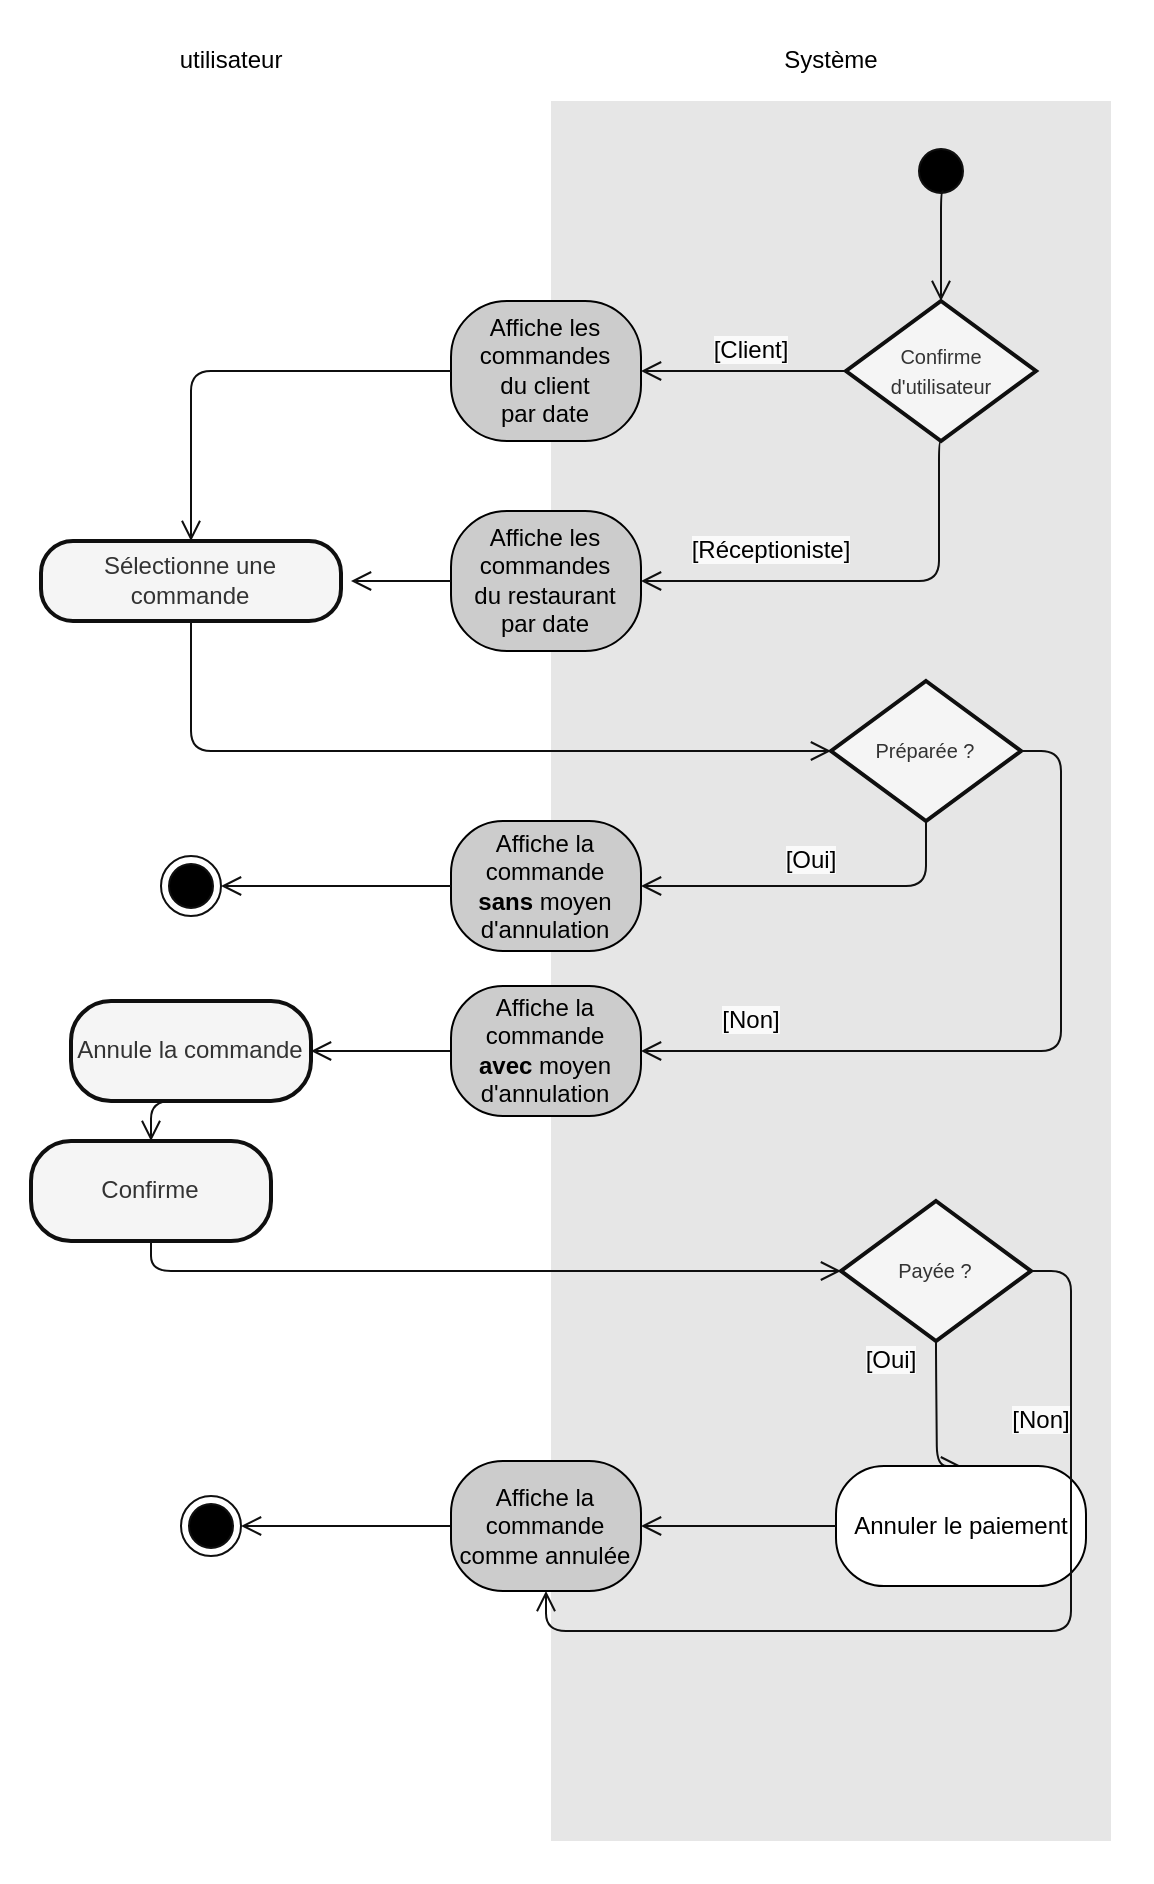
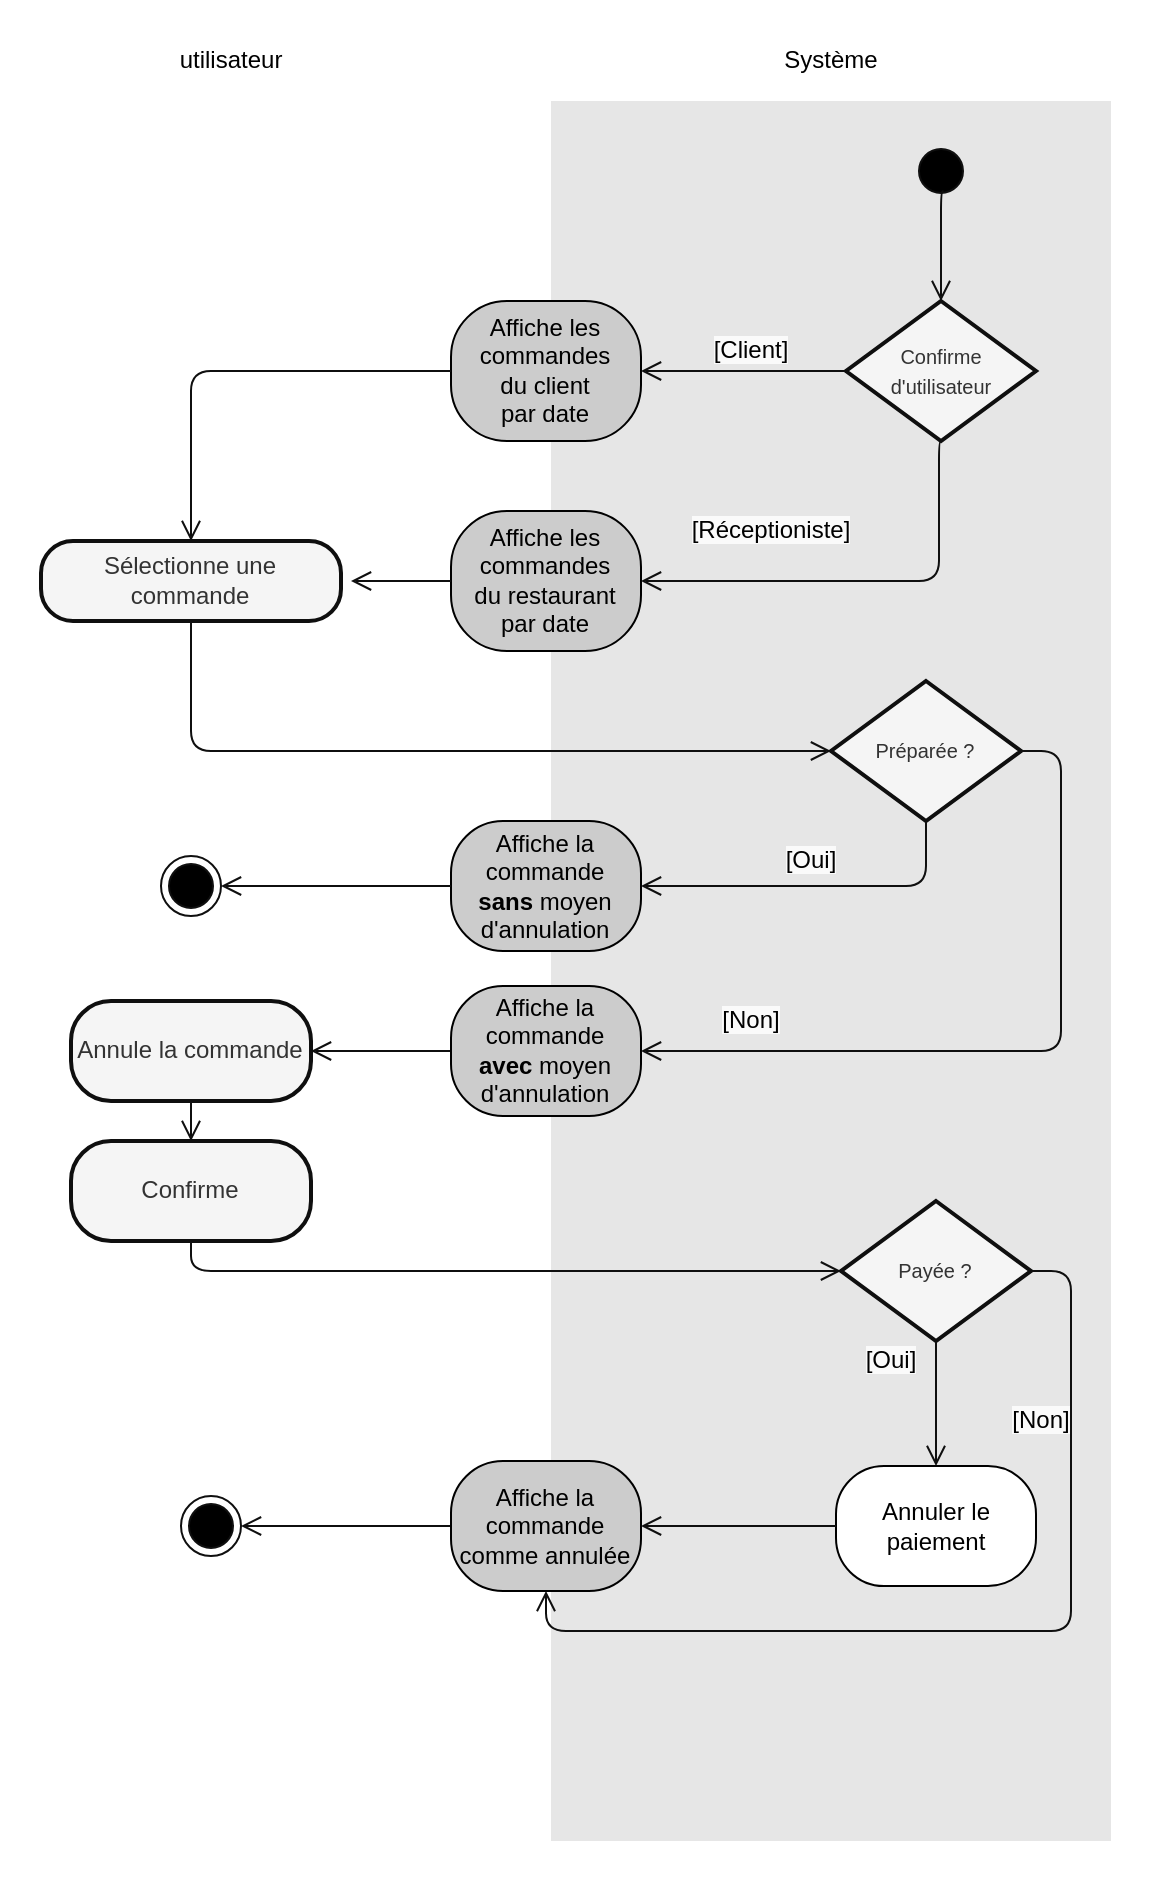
  <mxCell id="0" />
  <mxCell id="1" parent="0" />
  <mxCell id="2" value="" style="rounded=0;whiteSpace=wrap;html=1;strokeColor=none;fillColor=#E6E6E6;" vertex="1" parent="1"><mxGeometry x="275" y="50" width="280" height="870" as="geometry" /></mxCell>
  <mxCell id="3" value="" style="ellipse;html=1;shape=startState;fillColor=#000000;shadow=0;sketch=0;strokeColor=#0F0F0F;" vertex="1" parent="1"><mxGeometry x="455" y="70" width="30" height="30" as="geometry" /></mxCell>
  <mxCell id="4" value="" style="edgeStyle=orthogonalEdgeStyle;html=1;verticalAlign=bottom;endArrow=open;endSize=8;strokeColor=#0F0F0F;exitX=0.544;exitY=0.839;exitDx=0;exitDy=0;exitPerimeter=0;entryX=0.5;entryY=0;entryDx=0;entryDy=0;" edge="1" parent="1" source="3" target="14"><mxGeometry relative="1" as="geometry"><mxPoint x="445.13" y="150" as="targetPoint" /><mxPoint x="183" y="296" as="sourcePoint" /><Array as="points"><mxPoint x="470" y="95" /></Array></mxGeometry></mxCell>
  <mxCell id="5" value="Affiche les commandes&lt;br&gt;du client &lt;br&gt;par date" style="rounded=1;whiteSpace=wrap;html=1;arcSize=40;shadow=0;sketch=0;fillColor=#CCCCCC;" vertex="1" parent="1"><mxGeometry x="225" y="150" width="95" height="70" as="geometry" /></mxCell>
  <mxCell id="6" value="" style="edgeStyle=orthogonalEdgeStyle;html=1;verticalAlign=bottom;endArrow=open;endSize=8;strokeColor=#0F0F0F;exitX=0;exitY=0.5;exitDx=0;exitDy=0;entryX=0.5;entryY=0;entryDx=0;entryDy=0;" edge="1" parent="1" source="5" target="7"><mxGeometry relative="1" as="geometry"><mxPoint x="150.5" y="185" as="targetPoint" /><mxPoint x="297.32" y="130" as="sourcePoint" /><Array as="points"><mxPoint x="95" y="185" /></Array></mxGeometry></mxCell>
  <mxCell id="7" value="Sélectionne une commande" style="rounded=1;whiteSpace=wrap;html=1;arcSize=40;fillColor=#f5f5f5;shadow=0;sketch=0;fontColor=#333333;strokeWidth=2;strokeColor=#0F0F0F;" vertex="1" parent="1"><mxGeometry x="20" y="270" width="150" height="40" as="geometry" /></mxCell>
  <mxCell id="8" value="Annule la commande" style="rounded=1;whiteSpace=wrap;html=1;arcSize=40;fillColor=#f5f5f5;shadow=0;sketch=0;fontColor=#333333;strokeWidth=2;strokeColor=#0F0F0F;" vertex="1" parent="1"><mxGeometry x="35" y="500" width="120" height="50" as="geometry" /></mxCell>
  <mxCell id="9" value="" style="edgeStyle=orthogonalEdgeStyle;html=1;verticalAlign=bottom;endArrow=open;endSize=8;strokeColor=#0F0F0F;exitX=0.5;exitY=1;exitDx=0;exitDy=0;entryX=0;entryY=0.5;entryDx=0;entryDy=0;" edge="1" parent="1" source="7" target="23"><mxGeometry relative="1" as="geometry"><mxPoint x="415" y="405" as="targetPoint" /><mxPoint x="94.71" y="320" as="sourcePoint" /><Array as="points" /></mxGeometry></mxCell>
  <mxCell id="10" style="edgeStyle=orthogonalEdgeStyle;rounded=1;orthogonalLoop=1;jettySize=auto;html=1;exitX=0;exitY=0.5;exitDx=0;exitDy=0;entryX=1;entryY=0.5;entryDx=0;entryDy=0;verticalAlign=bottom;strokeColor=#0F0F0F;endArrow=open;endSize=8;" edge="1" parent="1" source="11" target="8"><mxGeometry relative="1" as="geometry" /></mxCell>
  <mxCell id="11" value="Affiche la commande&lt;br&gt;&lt;b&gt;avec&lt;/b&gt; moyen d'annulation" style="rounded=1;whiteSpace=wrap;html=1;arcSize=40;shadow=0;sketch=0;fillColor=#CCCCCC;" vertex="1" parent="1"><mxGeometry x="225" y="492.5" width="95" height="65" as="geometry" /></mxCell>
  <mxCell id="12" value="" style="edgeStyle=orthogonalEdgeStyle;html=1;verticalAlign=bottom;endArrow=open;endSize=8;strokeColor=#0F0F0F;entryX=1;entryY=0.5;entryDx=0;entryDy=0;exitX=0;exitY=0.5;exitDx=0;exitDy=0;" edge="1" parent="1" source="36" target="13"><mxGeometry relative="1" as="geometry"><mxPoint x="126.86" y="665" as="targetPoint" /><Array as="points"><mxPoint x="120" y="763" /></Array><mxPoint x="460" y="830" as="sourcePoint" /></mxGeometry></mxCell>
  <mxCell id="13" value="" style="ellipse;html=1;shape=endState;fillColor=#000000;shadow=0;sketch=0;strokeColor=#0F0F0F;" vertex="1" parent="1"><mxGeometry x="90" y="747.5" width="30" height="30" as="geometry" /></mxCell>
  <mxCell id="14" value="&lt;font size=&quot;1&quot;&gt;Confirme d'utilisateur&lt;/font&gt;" style="rhombus;whiteSpace=wrap;html=1;fillColor=#f5f5f5;shadow=0;sketch=0;fontColor=#333333;strokeWidth=2;strokeColor=#0F0F0F;" vertex="1" parent="1"><mxGeometry x="422.5" y="150" width="95" height="70" as="geometry" /></mxCell>
  <mxCell id="15" value="Affiche les commandes&lt;br&gt;du restaurant &lt;br&gt;par date" style="rounded=1;whiteSpace=wrap;html=1;arcSize=40;shadow=0;sketch=0;fillColor=#CCCCCC;" vertex="1" parent="1"><mxGeometry x="225" y="255" width="95" height="70" as="geometry" /></mxCell>
  <mxCell id="16" value="" style="edgeStyle=orthogonalEdgeStyle;html=1;verticalAlign=bottom;endArrow=open;endSize=8;strokeColor=#0F0F0F;exitX=0.544;exitY=0.839;exitDx=0;exitDy=0;exitPerimeter=0;entryX=1;entryY=0.5;entryDx=0;entryDy=0;" edge="1" parent="1" target="15"><mxGeometry relative="1" as="geometry"><mxPoint x="469.34" y="274.83" as="targetPoint" /><mxPoint x="470.66" y="220" as="sourcePoint" /><Array as="points"><mxPoint x="469" y="220" /><mxPoint x="469" y="290" /></Array></mxGeometry></mxCell>
  <mxCell id="17" value="" style="edgeStyle=orthogonalEdgeStyle;html=1;verticalAlign=bottom;endArrow=open;endSize=8;strokeColor=#0F0F0F;exitX=0;exitY=0.5;exitDx=0;exitDy=0;entryX=1;entryY=0.5;entryDx=0;entryDy=0;" edge="1" parent="1" source="14" target="5"><mxGeometry relative="1" as="geometry"><mxPoint x="335" y="150" as="targetPoint" /><mxPoint x="295.66" y="80" as="sourcePoint" /><Array as="points"><mxPoint x="355" y="185" /><mxPoint x="355" y="185" /></Array></mxGeometry></mxCell>
  <mxCell id="18" value="&lt;span style=&quot;background-color: rgb(250 , 250 , 250)&quot;&gt;[Client]&lt;/span&gt;" style="text;html=1;align=center;verticalAlign=middle;resizable=0;points=[];autosize=1;strokeColor=none;" vertex="1" parent="1"><mxGeometry x="350" y="165" width="50" height="20" as="geometry" /></mxCell>
- <mxCell id="19" value="&lt;span style=&quot;background-color: rgb(250 , 250 , 250)&quot;&gt;[Réceptioniste]&lt;/span&gt;" style="text;html=1;align=center;verticalAlign=middle;resizable=0;points=[];autosize=1;strokeColor=none;" vertex="1" parent="1"><mxGeometry x="340" y="265" width="90" height="20" as="geometry" /></mxCell>
+ <mxCell id="19" value="&lt;span style=&quot;background-color: rgb(250 , 250 , 250)&quot;&gt;[Réceptioniste]&lt;/span&gt;" style="text;html=1;align=center;verticalAlign=middle;resizable=0;points=[];autosize=1;strokeColor=none;" vertex="1" parent="1"><mxGeometry x="340" y="255" width="90" height="20" as="geometry" /></mxCell>
  <mxCell id="20" value="" style="edgeStyle=orthogonalEdgeStyle;html=1;verticalAlign=bottom;endArrow=open;endSize=8;strokeColor=#0F0F0F;exitX=0;exitY=0.5;exitDx=0;exitDy=0;" edge="1" parent="1"><mxGeometry relative="1" as="geometry"><mxPoint x="175" y="290" as="targetPoint" /><mxPoint x="225" y="289.83" as="sourcePoint" /><Array as="points"><mxPoint x="175" y="289.83" /><mxPoint x="175" y="289.83" /></Array></mxGeometry></mxCell>
  <mxCell id="21" value="Système" style="text;html=1;align=center;verticalAlign=middle;resizable=0;points=[];autosize=1;strokeColor=none;" vertex="1" parent="1"><mxGeometry x="385" y="20" width="60" height="20" as="geometry" /></mxCell>
  <mxCell id="22" value="utilisateur" style="text;html=1;align=center;verticalAlign=middle;resizable=0;points=[];autosize=1;strokeColor=none;" vertex="1" parent="1"><mxGeometry x="80" y="20" width="70" height="20" as="geometry" /></mxCell>
  <mxCell id="23" value="&lt;font size=&quot;1&quot;&gt;Préparée ?&lt;/font&gt;" style="rhombus;whiteSpace=wrap;html=1;fillColor=#f5f5f5;shadow=0;sketch=0;fontColor=#333333;strokeWidth=2;strokeColor=#0F0F0F;" vertex="1" parent="1"><mxGeometry x="415" y="340" width="95" height="70" as="geometry" /></mxCell>
  <mxCell id="24" style="edgeStyle=orthogonalEdgeStyle;rounded=1;orthogonalLoop=1;jettySize=auto;html=1;entryX=0.5;entryY=0;entryDx=0;entryDy=0;exitX=0.5;exitY=1;exitDx=0;exitDy=0;verticalAlign=bottom;strokeColor=#0F0F0F;endArrow=open;endSize=8;" edge="1" parent="1" source="8" target="40"><mxGeometry relative="1" as="geometry"><mxPoint x="170" y="580" as="sourcePoint" /><mxPoint x="95" y="590" as="targetPoint" /></mxGeometry></mxCell>
  <mxCell id="25" value="Affiche la commande&lt;br&gt;&lt;b&gt;sans&lt;/b&gt; moyen d'annulation" style="rounded=1;whiteSpace=wrap;html=1;arcSize=40;shadow=0;sketch=0;fillColor=#CCCCCC;" vertex="1" parent="1"><mxGeometry x="225" y="410" width="95" height="65" as="geometry" /></mxCell>
  <mxCell id="26" value="" style="edgeStyle=orthogonalEdgeStyle;html=1;verticalAlign=bottom;endArrow=open;endSize=8;strokeColor=#0F0F0F;entryX=1;entryY=0.5;entryDx=0;entryDy=0;exitX=0.5;exitY=1;exitDx=0;exitDy=0;" edge="1" parent="1" source="23" target="25"><mxGeometry relative="1" as="geometry"><mxPoint x="330" y="535" as="targetPoint" /><mxPoint x="680" y="590" as="sourcePoint" /><Array as="points"><mxPoint x="462" y="443" /></Array></mxGeometry></mxCell>
  <mxCell id="27" value="" style="ellipse;html=1;shape=endState;fillColor=#000000;shadow=0;sketch=0;strokeColor=#0F0F0F;" vertex="1" parent="1"><mxGeometry x="80" y="427.5" width="30" height="30" as="geometry" /></mxCell>
  <mxCell id="28" value="" style="edgeStyle=orthogonalEdgeStyle;html=1;verticalAlign=bottom;endArrow=open;endSize=8;strokeColor=#0F0F0F;entryX=1;entryY=0.5;entryDx=0;entryDy=0;exitX=0;exitY=0.5;exitDx=0;exitDy=0;" edge="1" parent="1" source="25"><mxGeometry relative="1" as="geometry"><mxPoint x="110" y="442.5" as="targetPoint" /><mxPoint x="252.5" y="410" as="sourcePoint" /><Array as="points"><mxPoint x="210" y="443" /><mxPoint x="210" y="443" /></Array></mxGeometry></mxCell>
  <mxCell id="29" value="&lt;span style=&quot;background-color: rgb(250 , 250 , 250)&quot;&gt;[Oui]&lt;/span&gt;" style="text;html=1;align=center;verticalAlign=middle;resizable=0;points=[];autosize=1;strokeColor=none;" vertex="1" parent="1"><mxGeometry x="385" y="420" width="40" height="20" as="geometry" /></mxCell>
  <mxCell id="30" value="&lt;span style=&quot;background-color: rgb(250 , 250 , 250)&quot;&gt;[Non]&lt;/span&gt;" style="text;html=1;align=center;verticalAlign=middle;resizable=0;points=[];autosize=1;strokeColor=none;" vertex="1" parent="1"><mxGeometry x="500" y="700" width="40" height="20" as="geometry" /></mxCell>
  <mxCell id="31" value="&lt;font size=&quot;1&quot;&gt;Payée ?&lt;/font&gt;" style="rhombus;whiteSpace=wrap;html=1;fillColor=#f5f5f5;shadow=0;sketch=0;fontColor=#333333;strokeWidth=2;strokeColor=#0F0F0F;" vertex="1" parent="1"><mxGeometry x="420" y="600" width="95" height="70" as="geometry" /></mxCell>
  <mxCell id="32" style="edgeStyle=orthogonalEdgeStyle;rounded=1;orthogonalLoop=1;jettySize=auto;html=1;exitX=1;exitY=0.5;exitDx=0;exitDy=0;verticalAlign=bottom;strokeColor=#0F0F0F;endArrow=open;endSize=8;entryX=1;entryY=0.5;entryDx=0;entryDy=0;" edge="1" parent="1" source="23" target="11"><mxGeometry relative="1" as="geometry"><mxPoint x="235" y="535" as="sourcePoint" /><mxPoint x="230" y="670" as="targetPoint" /></mxGeometry></mxCell>
  <mxCell id="33" value="&lt;span style=&quot;background-color: rgb(250 , 250 , 250)&quot;&gt;[Non]&lt;/span&gt;" style="text;html=1;align=center;verticalAlign=middle;resizable=0;points=[];autosize=1;strokeColor=none;" vertex="1" parent="1"><mxGeometry x="355" y="500" width="40" height="20" as="geometry" /></mxCell>
  <mxCell id="34" value="" style="edgeStyle=orthogonalEdgeStyle;html=1;verticalAlign=bottom;endArrow=open;endSize=8;strokeColor=#0F0F0F;exitX=0.5;exitY=1;exitDx=0;exitDy=0;entryX=0.5;entryY=0;entryDx=0;entryDy=0;" edge="1" parent="1" source="31" target="37"><mxGeometry relative="1" as="geometry"><mxPoint x="400" y="660" as="targetPoint" /><mxPoint x="462.5" y="570" as="sourcePoint" /><Array as="points"><mxPoint x="468" y="680" /><mxPoint x="468" y="680" /></Array></mxGeometry></mxCell>
  <mxCell id="35" value="&lt;span style=&quot;background-color: rgb(250 , 250 , 250)&quot;&gt;[Oui]&lt;/span&gt;" style="text;html=1;align=center;verticalAlign=middle;resizable=0;points=[];autosize=1;strokeColor=none;" vertex="1" parent="1"><mxGeometry x="425" y="670" width="40" height="20" as="geometry" /></mxCell>
  <mxCell id="36" value="Affiche la commande comme annulée" style="rounded=1;whiteSpace=wrap;html=1;arcSize=40;shadow=0;sketch=0;fillColor=#CCCCCC;" vertex="1" parent="1"><mxGeometry x="225" y="730" width="95" height="65" as="geometry" /></mxCell>
- <mxCell id="37" value="Annuler le paiement" style="rounded=1;whiteSpace=wrap;html=1;arcSize=40;shadow=0;sketch=0;" vertex="1" parent="1"><mxGeometry x="417.5" y="732.5" width="125" height="60" as="geometry" /></mxCell>
+ <mxCell id="37" value="Annuler le paiement" style="rounded=1;whiteSpace=wrap;html=1;arcSize=40;shadow=0;sketch=0;" vertex="1" parent="1"><mxGeometry x="417.5" y="732.5" width="100" height="60" as="geometry" /></mxCell>
  <mxCell id="38" style="edgeStyle=orthogonalEdgeStyle;rounded=1;orthogonalLoop=1;jettySize=auto;html=1;exitX=0;exitY=0.5;exitDx=0;exitDy=0;entryX=1;entryY=0.5;entryDx=0;entryDy=0;verticalAlign=bottom;strokeColor=#0F0F0F;endArrow=open;endSize=8;" edge="1" parent="1" source="37" target="36"><mxGeometry relative="1" as="geometry"><mxPoint x="235" y="535" as="sourcePoint" /><mxPoint x="165" y="535" as="targetPoint" /></mxGeometry></mxCell>
  <mxCell id="39" style="edgeStyle=orthogonalEdgeStyle;rounded=1;orthogonalLoop=1;jettySize=auto;html=1;entryX=0.5;entryY=1;entryDx=0;entryDy=0;exitX=1;exitY=0.5;exitDx=0;exitDy=0;verticalAlign=bottom;strokeColor=#0F0F0F;endArrow=open;endSize=8;" edge="1" parent="1" source="31" target="36"><mxGeometry relative="1" as="geometry"><mxPoint x="105" y="560" as="sourcePoint" /><mxPoint x="430" y="615" as="targetPoint" /></mxGeometry></mxCell>
- <mxCell id="40" value="Confirme" style="rounded=1;whiteSpace=wrap;html=1;arcSize=40;fillColor=#f5f5f5;shadow=0;sketch=0;fontColor=#333333;strokeWidth=2;strokeColor=#0F0F0F;" vertex="1" parent="1"><mxGeometry x="15" y="570" width="120" height="50" as="geometry" /></mxCell>
+ <mxCell id="40" value="Confirme" style="rounded=1;whiteSpace=wrap;html=1;arcSize=40;fillColor=#f5f5f5;shadow=0;sketch=0;fontColor=#333333;strokeWidth=2;strokeColor=#0F0F0F;" vertex="1" parent="1"><mxGeometry x="35" y="570" width="120" height="50" as="geometry" /></mxCell>
  <mxCell id="41" value="" style="edgeStyle=orthogonalEdgeStyle;html=1;verticalAlign=bottom;endArrow=open;endSize=8;strokeColor=#0F0F0F;exitX=0.5;exitY=1;exitDx=0;exitDy=0;entryX=0;entryY=0.5;entryDx=0;entryDy=0;" edge="1" parent="1" source="40" target="31"><mxGeometry relative="1" as="geometry"><mxPoint x="425" y="385" as="targetPoint" /><mxPoint x="105" y="320" as="sourcePoint" /><Array as="points" /></mxGeometry></mxCell>
